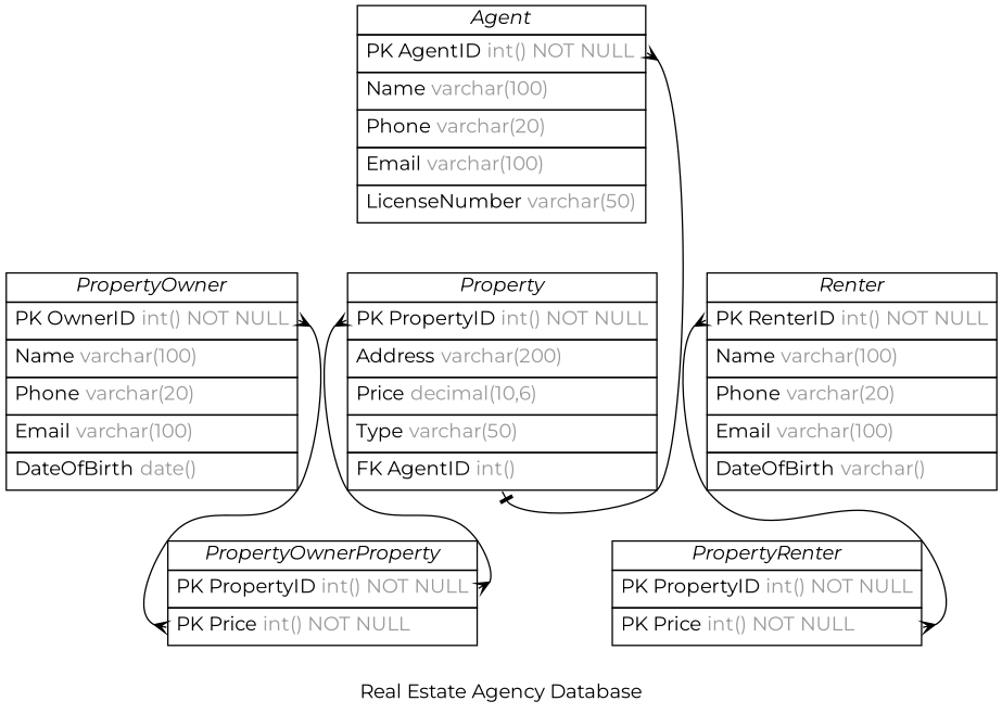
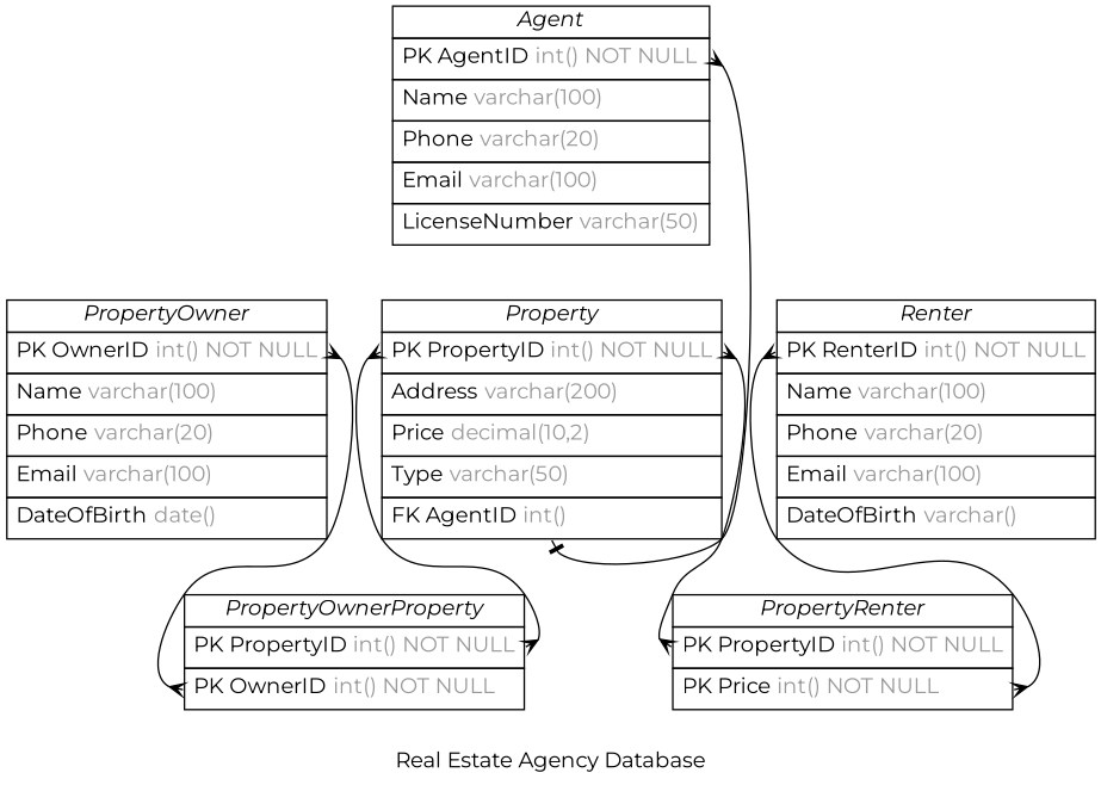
  digraph {
    concentrate=true
    fontname=Montserrat
    label="Real Estate Agency Database"
    nodesep=0.5
    rankdir=TB
    splines=spline
    node [fontname=Montserrat shape=plain]
    edge [arrowhead=ocrow arrowsize=0.9 arrowtail=ocrow dir=both fontname=Montserrat fontsize=12 headport=PropertyID labelangle=32 labeldistance=1.8 penwidth=1.0 tailport=PropertyID]
    n1 [label=<         <table border="0" cellborder="1" cellspacing="0" >         <tr><td><i>Agent</i></td></tr>         <tr><td port="AgentID" align="left" cellpadding="5">PK AgentID <font color="grey60">int() NOT NULL</font></td></tr>         <tr><td port="Name" align="left" cellpadding="5">Name <font color="grey60">varchar(100)</font></td></tr>         <tr><td port="Phone" align="left" cellpadding="5">Phone <font color="grey60">varchar(20)</font></td></tr>         <tr><td port="Email" align="left" cellpadding="5">Email <font color="grey60">varchar(100)</font></td></tr>         <tr><td port="LicenseNumber" align="left" cellpadding="5">LicenseNumber <font color="grey60">varchar(50)</font></td></tr>     </table>>]
-   n2 [label=<         <table border="0" cellborder="1" cellspacing="0" >         <tr><td><i>Property</i></td></tr>         <tr><td port="PropertyID" align="left" cellpadding="5">PK PropertyID <font color="grey60">int() NOT NULL</font></td></tr>         <tr><td port="Address" align="left" cellpadding="5">Address <font color="grey60">varchar(200)</font></td></tr>         <tr><td port="Price" align="left" cellpadding="5">Price <font color="grey60">decimal(10,6)</font></td></tr>         <tr><td port="Type" align="left" cellpadding="5">Type <font color="grey60">varchar(50)</font></td></tr>         <tr><td port="AgentID" align="left" cellpadding="5">FK AgentID <font color="grey60">int()</font></td></tr>     </table>>]
-   n3 [label=<         <table border="0" cellborder="1" cellspacing="0" >         <tr><td><i>PropertyOwnerProperty</i></td></tr>         <tr><td port="PropertyID" align="left" cellpadding="5">PK PropertyID <font color="grey60">int() NOT NULL</font></td></tr>         <tr><td port="OwnerID" align="left" cellpadding="5">PK Price <font color="grey60">int() NOT NULL</font></td></tr>     </table>>]
+   n2 [label=<         <table border="0" cellborder="1" cellspacing="0" >         <tr><td><i>Property</i></td></tr>         <tr><td port="PropertyID" align="left" cellpadding="5">PK PropertyID <font color="grey60">int() NOT NULL</font></td></tr>         <tr><td port="Address" align="left" cellpadding="5">Address <font color="grey60">varchar(200)</font></td></tr>         <tr><td port="Price" align="left" cellpadding="5">Price <font color="grey60">decimal(10,2)</font></td></tr>         <tr><td port="Type" align="left" cellpadding="5">Type <font color="grey60">varchar(50)</font></td></tr>         <tr><td port="AgentID" align="left" cellpadding="5">FK AgentID <font color="grey60">int()</font></td></tr>     </table>>]
+   n3 [label=<         <table border="0" cellborder="1" cellspacing="0" >         <tr><td><i>PropertyOwnerProperty</i></td></tr>         <tr><td port="PropertyID" align="left" cellpadding="5">PK PropertyID <font color="grey60">int() NOT NULL</font></td></tr>         <tr><td port="OwnerID" align="left" cellpadding="5">PK OwnerID <font color="grey60">int() NOT NULL</font></td></tr>     </table>>]
    n4 [label=<         <table border="0" cellborder="1" cellspacing="0" >         <tr><td><i>PropertyRenter</i></td></tr>         <tr><td port="PropertyID" align="left" cellpadding="5">PK PropertyID <font color="grey60">int() NOT NULL</font></td></tr>         <tr><td port="RenterID" align="left" cellpadding="5">PK Price <font color="grey60">int() NOT NULL</font></td></tr>     </table>>]
    n5 [label=<         <table border="0" cellborder="1" cellspacing="0" >         <tr><td><i>PropertyOwner</i></td></tr>         <tr><td port="OwnerID" align="left" cellpadding="5">PK OwnerID <font color="grey60">int() NOT NULL</font></td></tr>         <tr><td port="Name" align="left" cellpadding="5">Name <font color="grey60">varchar(100)</font></td></tr>         <tr><td port="Phone" align="left" cellpadding="5">Phone <font color="grey60">varchar(20)</font></td></tr>         <tr><td port="Email" align="left" cellpadding="5">Email <font color="grey60">varchar(100)</font></td></tr>         <tr><td port="DateOfBirth" align="left" cellpadding="5">DateOfBirth <font color="grey60">date()</font></td></tr>     </table>>]
    n6 [label=<         <table border="0" cellborder="1" cellspacing="0" >         <tr><td><i>Renter</i></td></tr>         <tr><td port="RenterID" align="left" cellpadding="5">PK RenterID <font color="grey60">int() NOT NULL</font></td></tr>         <tr><td port="Name" align="left" cellpadding="5">Name <font color="grey60">varchar(100)</font></td></tr>         <tr><td port="Phone" align="left" cellpadding="5">Phone <font color="grey60">varchar(20)</font></td></tr>         <tr><td port="Email" align="left" cellpadding="5">Email <font color="grey60">varchar(100)</font></td></tr>         <tr><td port="DateOfBirth" align="left" cellpadding="5">DateOfBirth <font color="grey60">varchar()</font></td></tr>     </table>>]
    n1 -> n2 [arrowhead=noneotee headport=AgentID tailport=AgentID]
    n2 -> n3
+   n2 -> n4
    n5 -> n3 [headport=OwnerID tailport=OwnerID]
    n6 -> n4 [headport=RenterID tailport=RenterID]
  }
